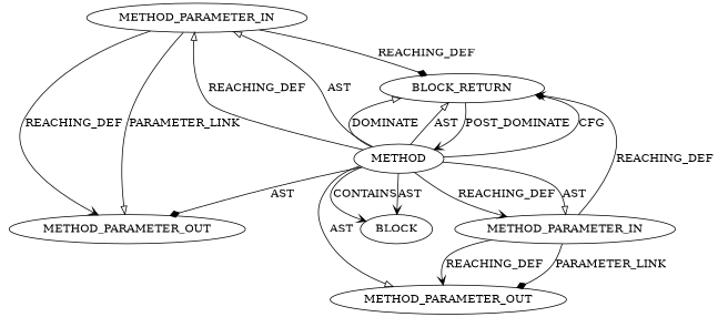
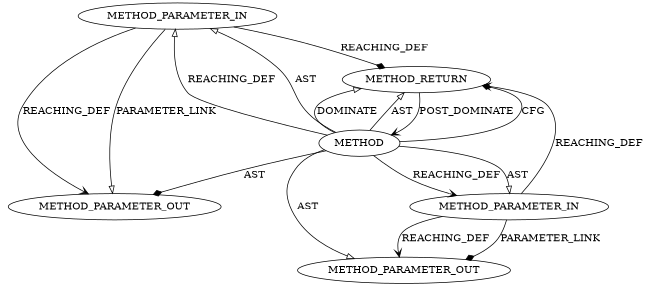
  digraph {
    node [CODE=p1 EVALUATION_STRATEGY=BY_VALUE IS_VARIADIC=false ORDER=1 TYPE_FULL_NAME=ANY]
    edge [arrowhead=onormal]
    n1 [INDEX=1 NAME=p1 label=METHOD_PARAMETER_IN]
    n2 [INDEX=1 NAME=p1 label=METHOD_PARAMETER_OUT]
-   n3 [CODE=RET ORDER=2 label=BLOCK_RETURN IS_VARIADIC=""]
+   n3 [CODE=RET ORDER=2 label=METHOD_RETURN IS_VARIADIC=""]
    n4 [AST_PARENT_FULL_NAME="<global>" AST_PARENT_TYPE=NAMESPACE_BLOCK CODE="<empty>" FILENAME="<empty>" FULL_NAME="<operator>.addition" IS_EXTERNAL=true NAME="<operator>.addition" ORDER=0 label=METHOD EVALUATION_STRATEGY="" IS_VARIADIC="" TYPE_FULL_NAME=""]
    n5 [CODE=p2 INDEX=2 NAME=p2 ORDER=2 label=METHOD_PARAMETER_IN]
    n6 [CODE=p2 INDEX=2 NAME=p2 ORDER=2 label=METHOD_PARAMETER_OUT]
-   n7 [ARGUMENT_INDEX=1 CODE="<empty>" label=BLOCK EVALUATION_STRATEGY="" IS_VARIADIC=""]
    n1 -> n2 [label=PARAMETER_LINK]
    n1 -> n2 [VARIABLE=p1 arrowhead=vee label=REACHING_DEF]
    n1 -> n3 [VARIABLE=p1 arrowhead=diamond label=REACHING_DEF]
    n3 -> n4 [arrowhead=vee label=POST_DOMINATE]
    n4 -> n1 [label=REACHING_DEF]
    n4 -> n1 [label=AST]
    n4 -> n2 [arrowhead=diamond label=AST]
    n4 -> n3 [arrowhead=diamond label=CFG]
    n4 -> n3 [label=DOMINATE]
    n4 -> n3 [label=AST]
    n4 -> n5 [arrowhead=vee label=REACHING_DEF]
    n4 -> n5 [label=AST]
    n4 -> n6 [label=AST]
-   n4 -> n7 [arrowhead=vee label=CONTAINS]
-   n4 -> n7 [arrowhead=vee label=AST]
    n5 -> n3 [VARIABLE=p2 arrowhead=vee label=REACHING_DEF]
    n5 -> n6 [arrowhead=diamond label=PARAMETER_LINK]
    n5 -> n6 [VARIABLE=p2 arrowhead=vee label=REACHING_DEF]
  }
